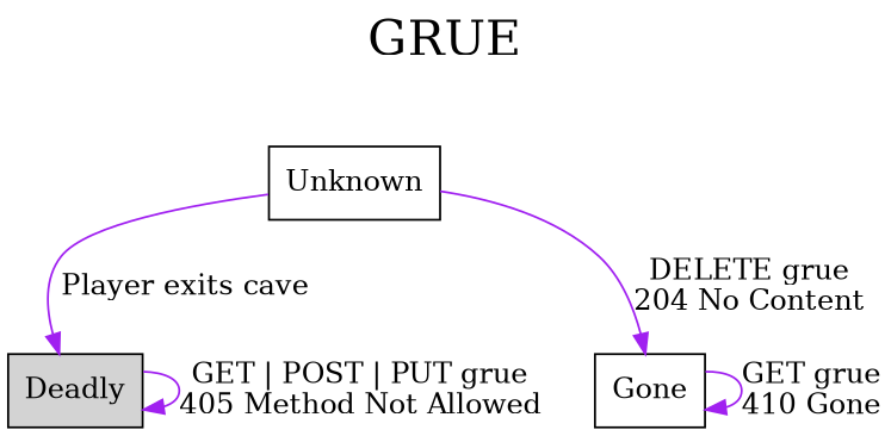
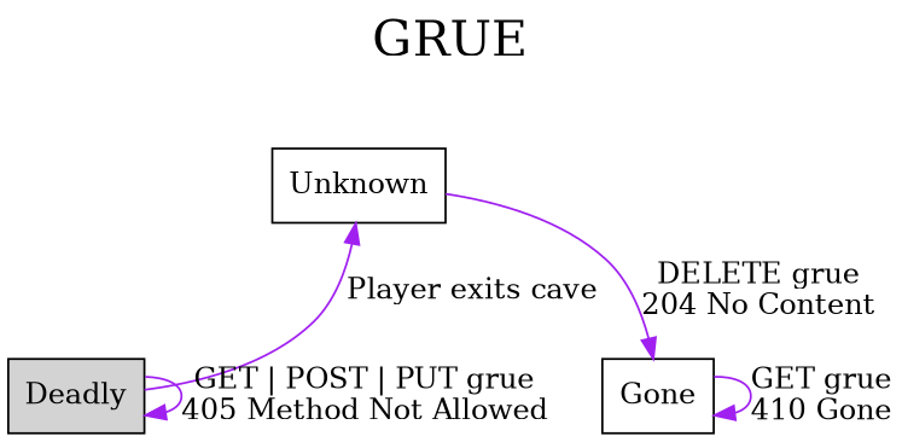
  digraph {
    fontsize=24
    label=GRUE
    labelloc=t
    node [shape=box]
    edge [color=purple]
    n1 [label=Unknown]
    n2 [bgcolor=black label=Deadly style=filled]
    n3 [label=Gone]
-   n1 -> n2 [label="Player exits cave"]
+   n2 -> n1 [label="Player exits cave"]
    n1 -> n3 [label="DELETE grue\n204 No Content"]
    n2 -> n2 [label="GET | POST | PUT grue\n405 Method Not Allowed"]
    n3 -> n3 [label="GET grue\n410 Gone"]
  }
